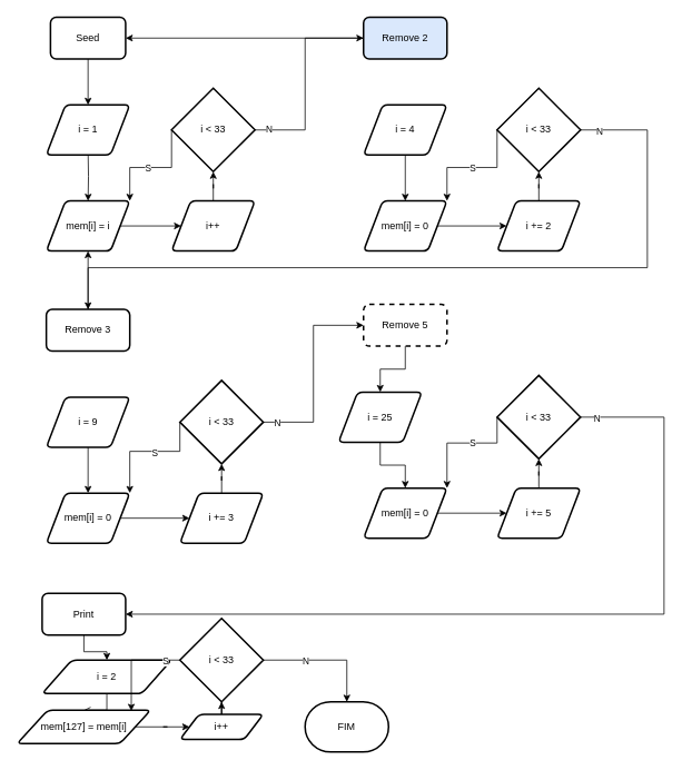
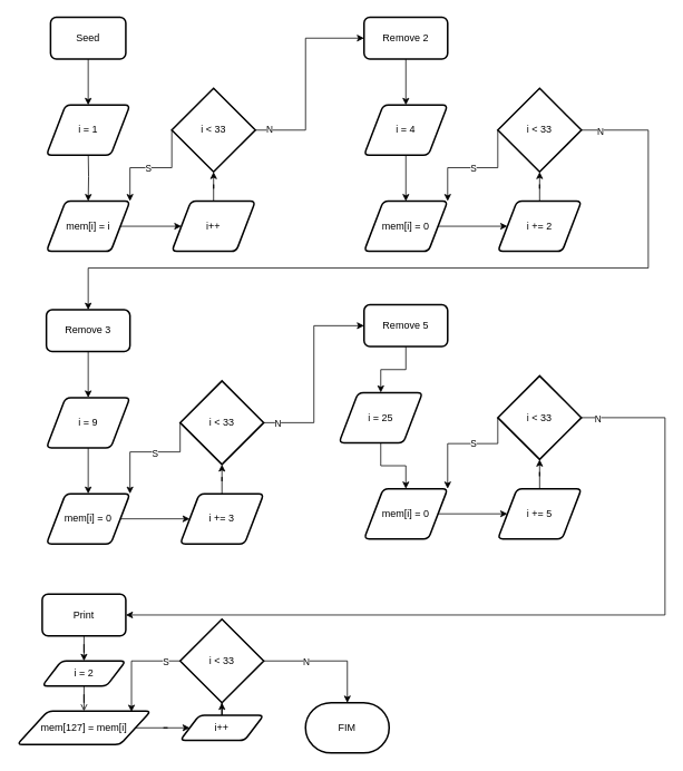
  <mxCell id="0" />
  <mxCell id="1" parent="0" />
  <mxCell id="2" value="" style="edgeStyle=orthogonalEdgeStyle;rounded=0;orthogonalLoop=1;jettySize=auto;html=1;entryX=0.5;entryY=0;entryDx=0;entryDy=0;exitX=0.5;exitY=1;exitDx=0;exitDy=0;" edge="1" parent="1" source="17" target="18"><mxGeometry relative="1" as="geometry"><mxPoint x="105" y="70" as="sourcePoint" /><mxPoint x="105" y="130" as="targetPoint" /></mxGeometry></mxCell>
  <mxCell id="3" value="" style="edgeStyle=orthogonalEdgeStyle;rounded=0;orthogonalLoop=1;jettySize=auto;html=1;" edge="1" parent="1" source="4" target="9"><mxGeometry relative="1" as="geometry" /></mxCell>
  <mxCell id="4" value="i++" style="shape=parallelogram;html=1;strokeWidth=2;perimeter=parallelogramPerimeter;whiteSpace=wrap;rounded=1;arcSize=12;size=0.23;" vertex="1" parent="1"><mxGeometry x="205" y="240" width="100" height="60" as="geometry" /></mxCell>
  <mxCell id="5" value="" style="edgeStyle=orthogonalEdgeStyle;rounded=0;orthogonalLoop=1;jettySize=auto;html=1;entryX=1;entryY=0;entryDx=0;entryDy=0;exitX=0;exitY=0.5;exitDx=0;exitDy=0;exitPerimeter=0;" edge="1" parent="1" source="9" target="11"><mxGeometry relative="1" as="geometry"><mxPoint x="150" y="155" as="targetPoint" /><Array as="points"><mxPoint x="205" y="200" /><mxPoint x="155" y="200" /></Array></mxGeometry></mxCell>
  <mxCell id="6" value="S" style="edgeLabel;html=1;align=center;verticalAlign=middle;resizable=0;points=[];" vertex="1" connectable="0" parent="5"><mxGeometry x="0.111" y="-1" relative="1" as="geometry"><mxPoint x="1" y="1" as="offset" /></mxGeometry></mxCell>
  <mxCell id="7" style="edgeStyle=orthogonalEdgeStyle;rounded=0;orthogonalLoop=1;jettySize=auto;html=1;entryX=0;entryY=0.5;entryDx=0;entryDy=0;" edge="1" parent="1" source="9" target="14"><mxGeometry relative="1" as="geometry"><mxPoint x="143.5" y="400" as="targetPoint" /><Array as="points"><mxPoint x="365" y="155" /><mxPoint x="365" y="45" /></Array></mxGeometry></mxCell>
  <mxCell id="8" value="N" style="edgeLabel;html=1;align=center;verticalAlign=middle;resizable=0;points=[];" vertex="1" connectable="0" parent="7"><mxGeometry x="-0.869" y="1" relative="1" as="geometry"><mxPoint as="offset" /></mxGeometry></mxCell>
  <mxCell id="9" value="i &amp;lt; 33" style="strokeWidth=2;html=1;shape=mxgraph.flowchart.decision;whiteSpace=wrap;" vertex="1" parent="1"><mxGeometry x="205" y="105" width="100" height="100" as="geometry" /></mxCell>
  <mxCell id="10" value="" style="edgeStyle=orthogonalEdgeStyle;rounded=0;orthogonalLoop=1;jettySize=auto;html=1;" edge="1" parent="1" source="11" target="4"><mxGeometry relative="1" as="geometry" /></mxCell>
  <mxCell id="11" value="mem[i] = i" style="shape=parallelogram;html=1;strokeWidth=2;perimeter=parallelogramPerimeter;whiteSpace=wrap;rounded=1;arcSize=12;size=0.23;" vertex="1" parent="1"><mxGeometry x="55" y="240" width="100" height="60" as="geometry" /></mxCell>
  <mxCell id="12" value="" style="edgeStyle=orthogonalEdgeStyle;rounded=0;orthogonalLoop=1;jettySize=auto;html=1;" edge="1" parent="1" target="11"><mxGeometry relative="1" as="geometry"><mxPoint x="105" y="180" as="sourcePoint" /></mxGeometry></mxCell>
- <mxCell id="13" value="" style="edgeStyle=orthogonalEdgeStyle;rounded=0;orthogonalLoop=1;jettySize=auto;html=1;" edge="1" parent="1" source="14" target="17"><mxGeometry relative="1" as="geometry" /></mxCell>
- <mxCell id="14" value="Remove 2" style="rounded=1;whiteSpace=wrap;html=1;absoluteArcSize=1;arcSize=14;strokeWidth=2;fillColor=#dae8fc;" vertex="1" parent="1"><mxGeometry x="435" y="20" width="100" height="50" as="geometry" /></mxCell>
+ <mxCell id="13" value="" style="edgeStyle=orthogonalEdgeStyle;rounded=0;orthogonalLoop=1;jettySize=auto;html=1;" edge="1" parent="1" source="14" target="20"><mxGeometry relative="1" as="geometry" /></mxCell>
+ <mxCell id="14" value="Remove 2" style="rounded=1;whiteSpace=wrap;html=1;absoluteArcSize=1;arcSize=14;strokeWidth=2;" vertex="1" parent="1"><mxGeometry x="435" y="20" width="100" height="50" as="geometry" /></mxCell>
  <mxCell id="15" value="" style="edgeStyle=orthogonalEdgeStyle;rounded=0;orthogonalLoop=1;jettySize=auto;html=1;" edge="1" parent="1" source="16" target="22"><mxGeometry relative="1" as="geometry" /></mxCell>
  <mxCell id="16" value="mem[i] = 0" style="shape=parallelogram;html=1;strokeWidth=2;perimeter=parallelogramPerimeter;whiteSpace=wrap;rounded=1;arcSize=12;size=0.23;" vertex="1" parent="1"><mxGeometry x="435" y="240" width="100" height="60" as="geometry" /></mxCell>
  <mxCell id="17" value="Seed" style="rounded=1;whiteSpace=wrap;html=1;absoluteArcSize=1;arcSize=14;strokeWidth=2;" vertex="1" parent="1"><mxGeometry x="60" y="20" width="90" height="50" as="geometry" /></mxCell>
  <mxCell id="18" value="i = 1" style="shape=parallelogram;html=1;strokeWidth=2;perimeter=parallelogramPerimeter;whiteSpace=wrap;rounded=1;arcSize=12;size=0.23;" vertex="1" parent="1"><mxGeometry x="55" y="125" width="100" height="60" as="geometry" /></mxCell>
  <mxCell id="19" value="" style="edgeStyle=orthogonalEdgeStyle;rounded=0;orthogonalLoop=1;jettySize=auto;html=1;" edge="1" parent="1" source="20" target="16"><mxGeometry relative="1" as="geometry" /></mxCell>
  <mxCell id="20" value="i = 4" style="shape=parallelogram;html=1;strokeWidth=2;perimeter=parallelogramPerimeter;whiteSpace=wrap;rounded=1;arcSize=12;size=0.23;" vertex="1" parent="1"><mxGeometry x="435" y="125" width="100" height="60" as="geometry" /></mxCell>
  <mxCell id="21" value="" style="edgeStyle=orthogonalEdgeStyle;rounded=0;orthogonalLoop=1;jettySize=auto;html=1;" edge="1" parent="1" source="22" target="27"><mxGeometry relative="1" as="geometry" /></mxCell>
  <mxCell id="22" value="i += 2" style="shape=parallelogram;html=1;strokeWidth=2;perimeter=parallelogramPerimeter;whiteSpace=wrap;rounded=1;arcSize=12;size=0.23;" vertex="1" parent="1"><mxGeometry x="595" y="240" width="100" height="60" as="geometry" /></mxCell>
  <mxCell id="23" value="" style="edgeStyle=orthogonalEdgeStyle;rounded=0;orthogonalLoop=1;jettySize=auto;html=1;entryX=1;entryY=0;entryDx=0;entryDy=0;exitX=0;exitY=0.5;exitDx=0;exitDy=0;exitPerimeter=0;" edge="1" parent="1" source="27" target="16"><mxGeometry relative="1" as="geometry"><Array as="points"><mxPoint x="595" y="200" /><mxPoint x="535" y="200" /></Array></mxGeometry></mxCell>
  <mxCell id="24" value="S" style="edgeLabel;html=1;align=center;verticalAlign=middle;resizable=0;points=[];" vertex="1" connectable="0" parent="23"><mxGeometry x="-0.312" y="1" relative="1" as="geometry"><mxPoint x="-25" y="-1" as="offset" /></mxGeometry></mxCell>
  <mxCell id="25" style="edgeStyle=orthogonalEdgeStyle;rounded=0;orthogonalLoop=1;jettySize=auto;html=1;entryX=0.5;entryY=0;entryDx=0;entryDy=0;" edge="1" parent="1" source="27" target="29"><mxGeometry relative="1" as="geometry"><Array as="points"><mxPoint x="775" y="155" /><mxPoint x="775" y="320" /><mxPoint x="105" y="320" /></Array></mxGeometry></mxCell>
  <mxCell id="26" value="N" style="edgeLabel;html=1;align=center;verticalAlign=middle;resizable=0;points=[];" vertex="1" connectable="0" parent="25"><mxGeometry x="-0.954" y="-1" relative="1" as="geometry"><mxPoint as="offset" /></mxGeometry></mxCell>
  <mxCell id="27" value="i &amp;lt; 33" style="strokeWidth=2;html=1;shape=mxgraph.flowchart.decision;whiteSpace=wrap;" vertex="1" parent="1"><mxGeometry x="595" y="105" width="100" height="100" as="geometry" /></mxCell>
- <mxCell id="28" value="" style="edgeStyle=orthogonalEdgeStyle;rounded=0;orthogonalLoop=1;jettySize=auto;html=1;" edge="1" parent="1" source="29" target="11"><mxGeometry relative="1" as="geometry" /></mxCell>
+ <mxCell id="28" value="" style="edgeStyle=orthogonalEdgeStyle;rounded=0;orthogonalLoop=1;jettySize=auto;html=1;" edge="1" parent="1" source="29" target="33"><mxGeometry relative="1" as="geometry" /></mxCell>
  <mxCell id="29" value="Remove 3" style="rounded=1;whiteSpace=wrap;html=1;absoluteArcSize=1;arcSize=14;strokeWidth=2;" vertex="1" parent="1"><mxGeometry x="55" y="370" width="100" height="50" as="geometry" /></mxCell>
  <mxCell id="30" value="" style="edgeStyle=orthogonalEdgeStyle;rounded=0;orthogonalLoop=1;jettySize=auto;html=1;" edge="1" parent="1" source="31" target="35"><mxGeometry relative="1" as="geometry" /></mxCell>
  <mxCell id="31" value="mem[i] = 0" style="shape=parallelogram;html=1;strokeWidth=2;perimeter=parallelogramPerimeter;whiteSpace=wrap;rounded=1;arcSize=12;size=0.23;" vertex="1" parent="1"><mxGeometry x="55" y="590" width="100" height="60" as="geometry" /></mxCell>
  <mxCell id="32" value="" style="edgeStyle=orthogonalEdgeStyle;rounded=0;orthogonalLoop=1;jettySize=auto;html=1;" edge="1" parent="1" source="33" target="31"><mxGeometry relative="1" as="geometry" /></mxCell>
  <mxCell id="33" value="i = 9" style="shape=parallelogram;html=1;strokeWidth=2;perimeter=parallelogramPerimeter;whiteSpace=wrap;rounded=1;arcSize=12;size=0.23;" vertex="1" parent="1"><mxGeometry x="55" y="475" width="100" height="60" as="geometry" /></mxCell>
  <mxCell id="34" value="" style="edgeStyle=orthogonalEdgeStyle;rounded=0;orthogonalLoop=1;jettySize=auto;html=1;" edge="1" parent="1" source="35" target="40"><mxGeometry relative="1" as="geometry" /></mxCell>
  <mxCell id="35" value="i += 3" style="shape=parallelogram;html=1;strokeWidth=2;perimeter=parallelogramPerimeter;whiteSpace=wrap;rounded=1;arcSize=12;size=0.23;" vertex="1" parent="1"><mxGeometry x="215" y="590" width="100" height="60" as="geometry" /></mxCell>
  <mxCell id="36" value="" style="edgeStyle=orthogonalEdgeStyle;rounded=0;orthogonalLoop=1;jettySize=auto;html=1;entryX=1;entryY=0;entryDx=0;entryDy=0;exitX=0;exitY=0.5;exitDx=0;exitDy=0;exitPerimeter=0;" edge="1" parent="1" source="40" target="31"><mxGeometry relative="1" as="geometry"><Array as="points"><mxPoint x="215" y="540" /><mxPoint x="155" y="540" /></Array></mxGeometry></mxCell>
  <mxCell id="37" value="S" style="edgeLabel;html=1;align=center;verticalAlign=middle;resizable=0;points=[];" vertex="1" connectable="0" parent="36"><mxGeometry x="-0.312" y="1" relative="1" as="geometry"><mxPoint x="-15.71" as="offset" /></mxGeometry></mxCell>
  <mxCell id="38" style="edgeStyle=orthogonalEdgeStyle;rounded=0;orthogonalLoop=1;jettySize=auto;html=1;entryX=0;entryY=0.5;entryDx=0;entryDy=0;" edge="1" parent="1" source="40" target="42"><mxGeometry relative="1" as="geometry" /></mxCell>
  <mxCell id="39" value="N" style="edgeLabel;html=1;align=center;verticalAlign=middle;resizable=0;points=[];" vertex="1" connectable="0" parent="38"><mxGeometry x="-0.866" relative="1" as="geometry"><mxPoint as="offset" /></mxGeometry></mxCell>
  <mxCell id="40" value="i &amp;lt; 33" style="strokeWidth=2;html=1;shape=mxgraph.flowchart.decision;whiteSpace=wrap;" vertex="1" parent="1"><mxGeometry x="215" y="455" width="100" height="100" as="geometry" /></mxCell>
  <mxCell id="41" value="" style="edgeStyle=orthogonalEdgeStyle;rounded=0;orthogonalLoop=1;jettySize=auto;html=1;" edge="1" parent="1" source="42" target="46"><mxGeometry relative="1" as="geometry" /></mxCell>
- <mxCell id="42" value="Remove 5" style="rounded=1;whiteSpace=wrap;html=1;absoluteArcSize=1;arcSize=14;strokeWidth=2;dashed=1;" vertex="1" parent="1"><mxGeometry x="435" y="364" width="100" height="50" as="geometry" /></mxCell>
+ <mxCell id="42" value="Remove 5" style="rounded=1;whiteSpace=wrap;html=1;absoluteArcSize=1;arcSize=14;strokeWidth=2;" vertex="1" parent="1"><mxGeometry x="435" y="364" width="100" height="50" as="geometry" /></mxCell>
  <mxCell id="43" value="" style="edgeStyle=orthogonalEdgeStyle;rounded=0;orthogonalLoop=1;jettySize=auto;html=1;" edge="1" parent="1" source="44" target="48"><mxGeometry relative="1" as="geometry" /></mxCell>
  <mxCell id="44" value="mem[i] = 0" style="shape=parallelogram;html=1;strokeWidth=2;perimeter=parallelogramPerimeter;whiteSpace=wrap;rounded=1;arcSize=12;size=0.23;" vertex="1" parent="1"><mxGeometry x="435" y="584" width="100" height="60" as="geometry" /></mxCell>
  <mxCell id="45" value="" style="edgeStyle=orthogonalEdgeStyle;rounded=0;orthogonalLoop=1;jettySize=auto;html=1;" edge="1" parent="1" source="46" target="44"><mxGeometry relative="1" as="geometry" /></mxCell>
  <mxCell id="46" value="i = 25" style="shape=parallelogram;html=1;strokeWidth=2;perimeter=parallelogramPerimeter;whiteSpace=wrap;rounded=1;arcSize=12;size=0.23;" vertex="1" parent="1"><mxGeometry x="405" y="469" width="100" height="60" as="geometry" /></mxCell>
  <mxCell id="47" value="" style="edgeStyle=orthogonalEdgeStyle;rounded=0;orthogonalLoop=1;jettySize=auto;html=1;" edge="1" parent="1" source="48" target="53"><mxGeometry relative="1" as="geometry" /></mxCell>
  <mxCell id="48" value="i += 5" style="shape=parallelogram;html=1;strokeWidth=2;perimeter=parallelogramPerimeter;whiteSpace=wrap;rounded=1;arcSize=12;size=0.23;" vertex="1" parent="1"><mxGeometry x="595" y="584" width="100" height="60" as="geometry" /></mxCell>
  <mxCell id="49" value="" style="edgeStyle=orthogonalEdgeStyle;rounded=0;orthogonalLoop=1;jettySize=auto;html=1;entryX=1;entryY=0;entryDx=0;entryDy=0;exitX=0;exitY=0.5;exitDx=0;exitDy=0;exitPerimeter=0;" edge="1" parent="1" source="53" target="44"><mxGeometry relative="1" as="geometry"><Array as="points"><mxPoint x="595" y="530" /><mxPoint x="535" y="530" /></Array></mxGeometry></mxCell>
  <mxCell id="50" value="S" style="edgeLabel;html=1;align=center;verticalAlign=middle;resizable=0;points=[];" vertex="1" connectable="0" parent="49"><mxGeometry x="-0.312" y="1" relative="1" as="geometry"><mxPoint x="-11" y="-2" as="offset" /></mxGeometry></mxCell>
  <mxCell id="51" style="edgeStyle=orthogonalEdgeStyle;rounded=0;orthogonalLoop=1;jettySize=auto;html=1;entryX=1;entryY=0.5;entryDx=0;entryDy=0;" edge="1" parent="1" source="53" target="55"><mxGeometry relative="1" as="geometry"><Array as="points"><mxPoint x="795" y="499" /><mxPoint x="795" y="735" /></Array></mxGeometry></mxCell>
  <mxCell id="52" value="N" style="edgeLabel;html=1;align=center;verticalAlign=middle;resizable=0;points=[];" vertex="1" connectable="0" parent="51"><mxGeometry x="-0.961" y="-1" relative="1" as="geometry"><mxPoint as="offset" /></mxGeometry></mxCell>
  <mxCell id="53" value="i &amp;lt; 33" style="strokeWidth=2;html=1;shape=mxgraph.flowchart.decision;whiteSpace=wrap;" vertex="1" parent="1"><mxGeometry x="595" y="449" width="100" height="100" as="geometry" /></mxCell>
  <mxCell id="54" value="" style="edgeStyle=orthogonalEdgeStyle;rounded=0;orthogonalLoop=1;jettySize=auto;html=1;" edge="1" parent="1" source="55" target="57"><mxGeometry relative="1" as="geometry" /></mxCell>
  <mxCell id="55" value="Print" style="rounded=1;whiteSpace=wrap;html=1;absoluteArcSize=1;arcSize=14;strokeWidth=2;" vertex="1" parent="1"><mxGeometry x="50" y="710" width="100" height="50" as="geometry" /></mxCell>
  <mxCell id="56" value="" style="edgeStyle=orthogonalEdgeStyle;rounded=0;orthogonalLoop=1;jettySize=auto;html=1;endArrow=open;" edge="1" parent="1" source="57" target="59"><mxGeometry relative="1" as="geometry" /></mxCell>
- <mxCell id="57" value="i = 2" style="shape=parallelogram;html=1;strokeWidth=2;perimeter=parallelogramPerimeter;whiteSpace=wrap;rounded=1;arcSize=12;size=0.23;" vertex="1" parent="1"><mxGeometry x="50" y="790" width="155" height="40" as="geometry" /></mxCell>
+ <mxCell id="57" value="i = 2" style="shape=parallelogram;html=1;strokeWidth=2;perimeter=parallelogramPerimeter;whiteSpace=wrap;rounded=1;arcSize=12;size=0.23;" vertex="1" parent="1"><mxGeometry x="50" y="790" width="100" height="30" as="geometry" /></mxCell>
  <mxCell id="58" value="" style="edgeStyle=orthogonalEdgeStyle;rounded=0;orthogonalLoop=1;jettySize=auto;html=1;" edge="1" parent="1" source="59" target="61"><mxGeometry relative="1" as="geometry" /></mxCell>
  <mxCell id="59" value="mem[127] = mem[i]" style="shape=parallelogram;html=1;strokeWidth=2;perimeter=parallelogramPerimeter;whiteSpace=wrap;rounded=1;arcSize=12;size=0.23;" vertex="1" parent="1"><mxGeometry x="20" y="850" width="160" height="40" as="geometry" /></mxCell>
  <mxCell id="60" value="" style="edgeStyle=orthogonalEdgeStyle;rounded=0;orthogonalLoop=1;jettySize=auto;html=1;" edge="1" parent="1" source="61" target="66"><mxGeometry relative="1" as="geometry" /></mxCell>
  <mxCell id="61" value="i++" style="shape=parallelogram;html=1;strokeWidth=2;perimeter=parallelogramPerimeter;whiteSpace=wrap;rounded=1;arcSize=12;size=0.23;" vertex="1" parent="1"><mxGeometry x="215" y="855" width="100" height="30" as="geometry" /></mxCell>
  <mxCell id="62" value="" style="edgeStyle=orthogonalEdgeStyle;rounded=0;orthogonalLoop=1;jettySize=auto;html=1;" edge="1" parent="1" source="66" target="67"><mxGeometry relative="1" as="geometry"><Array as="points"><mxPoint x="415" y="790" /></Array></mxGeometry></mxCell>
  <mxCell id="63" value="N" style="edgeLabel;html=1;align=center;verticalAlign=middle;resizable=0;points=[];" vertex="1" connectable="0" parent="62"><mxGeometry x="-0.335" relative="1" as="geometry"><mxPoint as="offset" /></mxGeometry></mxCell>
  <mxCell id="64" style="edgeStyle=orthogonalEdgeStyle;rounded=0;orthogonalLoop=1;jettySize=auto;html=1;entryX=0.855;entryY=0.024;entryDx=0;entryDy=0;entryPerimeter=0;" edge="1" parent="1" source="66" target="59"><mxGeometry relative="1" as="geometry" /></mxCell>
  <mxCell id="65" value="S" style="edgeLabel;html=1;align=center;verticalAlign=middle;resizable=0;points=[];" vertex="1" connectable="0" parent="64"><mxGeometry x="-0.694" relative="1" as="geometry"><mxPoint as="offset" /></mxGeometry></mxCell>
  <mxCell id="66" value="i &amp;lt; 33" style="strokeWidth=2;html=1;shape=mxgraph.flowchart.decision;whiteSpace=wrap;" vertex="1" parent="1"><mxGeometry x="215" y="740" width="100" height="100" as="geometry" /></mxCell>
  <mxCell id="67" value="FIM" style="strokeWidth=2;html=1;shape=mxgraph.flowchart.terminator;whiteSpace=wrap;" vertex="1" parent="1"><mxGeometry x="365" y="840" width="100" height="60" as="geometry" /></mxCell>
